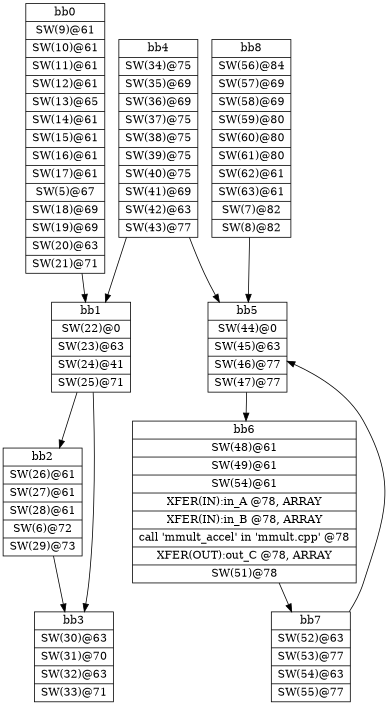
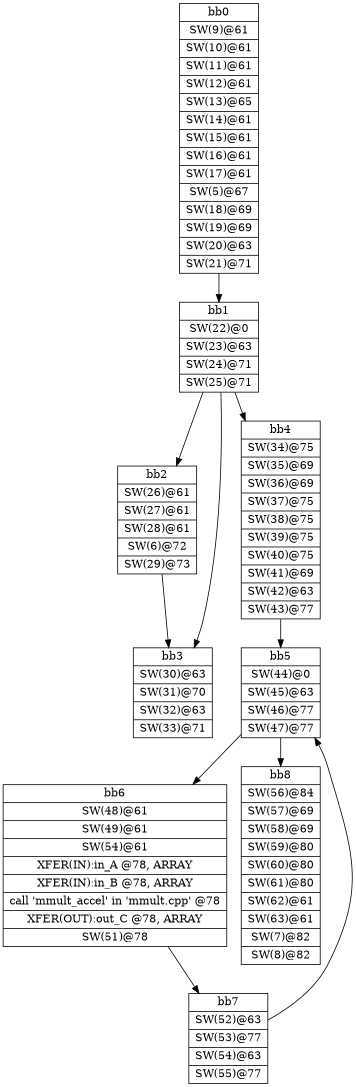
  digraph {
    node [shape=record]
    n1 [label="{bb0|<x0x36bfac0>SW(9)@61\n|<x0x36c0890>SW(10)@61\n|<x0x36c0ac0>SW(11)@61\n|<x0x36c0cc0>SW(12)@61\n|<x0x36c0ee0>SW(13)@65\n|<x0x36c7840>SW(14)@61\n|<x0x36c7a50>SW(15)@61\n|<x0x36c7c60>SW(16)@61\n|<x0x36c7e70>SW(17)@61\n|<x0x36c3b00>SW(5)@67\n|<x0x36c80a0>SW(18)@69\n|<x0x36c8290>SW(19)@69\n|<x0x36c84a0>SW(20)@63\n|<x0x36c86b0>SW(21)@71\n}"]
-   n2 [label="{bb1|<x0x36c89f0>SW(22)@0\n|<x0x36c8ba0>SW(23)@63\n|<x0x36c8db0>SW(24)@41\n|<x0x36c8fa0>SW(25)@71\n}"]
+   n2 [label="{bb1|<x0x36c89f0>SW(22)@0\n|<x0x36c8ba0>SW(23)@63\n|<x0x36c8db0>SW(24)@71\n|<x0x36c8fa0>SW(25)@71\n}"]
    n3 [label="{bb2|<x0x36c8910>SW(26)@61\n|<x0x36c9530>SW(27)@61\n|<x0x36c9740>SW(28)@61\n|<x0x36c6a00>SW(6)@72\n|<x0x36c9970>SW(29)@73\n}"]
    n4 [label="{bb4|<x0x36ca650>SW(34)@75\n|<x0x36ca860>SW(35)@69\n|<x0x36caa70>SW(36)@69\n|<x0x36cac80>SW(37)@75\n|<x0x36cae60>SW(38)@75\n|<x0x36cb050>SW(39)@75\n|<x0x36cb2a0>SW(40)@75\n|<x0x36cb490>SW(41)@69\n|<x0x36cb6a0>SW(42)@63\n|<x0x36cb8b0>SW(43)@77\n}"]
    n5 [label="{bb3|<x0x36c9c50>SW(30)@63\n|<x0x36c9ea0>SW(31)@70\n|<x0x36ca090>SW(32)@63\n|<x0x36ca2a0>SW(33)@71\n}"]
    n6 [label="{bb5|<x0x36cbb90>SW(44)@0\n|<x0x36cbd80>SW(45)@63\n|<x0x36cbf90>SW(46)@77\n|<x0x36cc1a0>SW(47)@77\n}"]
    n7 [label="{bb6|<x0x36cc490>SW(48)@61\n|<x0x36cc6e0>SW(49)@61\n|<x0x36cc8f0>SW(54)@61\n|<x0x36cef60>XFER(IN):in_A @78, ARRAY\n|<x0x36cf020>XFER(IN):in_B @78, ARRAY\n|<x0x36babb0>call 'mmult_accel' in 'mmult.cpp' @78\n|<x0x36cf100>XFER(OUT):out_C @78, ARRAY\n|<x0x36ccb20>SW(51)@78\n}"]
    n8 [label="{bb8|<x0x36ca580>SW(56)@84\n|<x0x36cdad0>SW(57)@69\n|<x0x36cdcf0>SW(58)@69\n|<x0x36cdf00>SW(59)@80\n|<x0x36ce0f0>SW(60)@80\n|<x0x36ce2e0>SW(61)@80\n|<x0x36ce530>SW(62)@61\n|<x0x36ce740>SW(63)@61\n|<x0x36beef0>SW(7)@82\n|<x0x36c1320>SW(8)@82\n}"]
    n9 [label="{bb7|<x0x36cce00>SW(52)@63\n|<x0x36cd050>SW(53)@77\n|<x0x36cd240>SW(54)@63\n|<x0x36cd450>SW(55)@77\n}"]
    n1 -> n2
    n2 -> n3
-   n4 -> n2
+   n2 -> n4
    n2 -> n5
    n3 -> n5
    n4 -> n6
    n6 -> n7
-   n8 -> n6
+   n6 -> n8
    n7 -> n9
    n9 -> n6
  }
